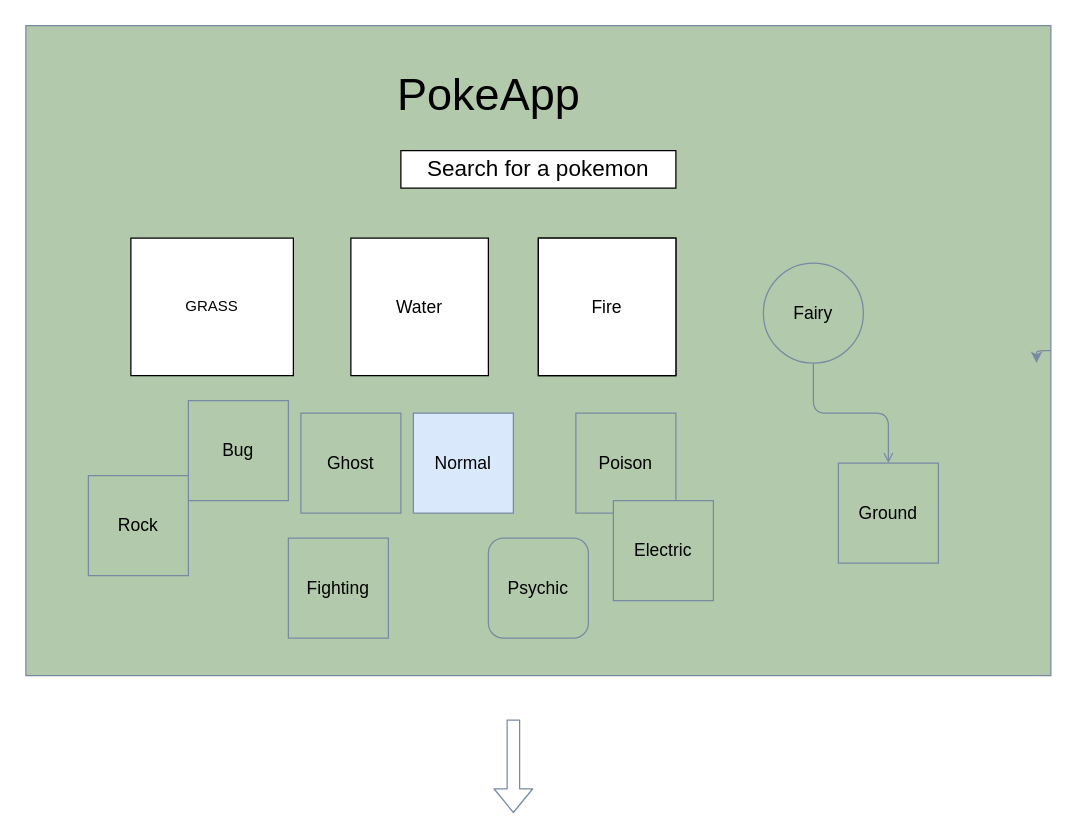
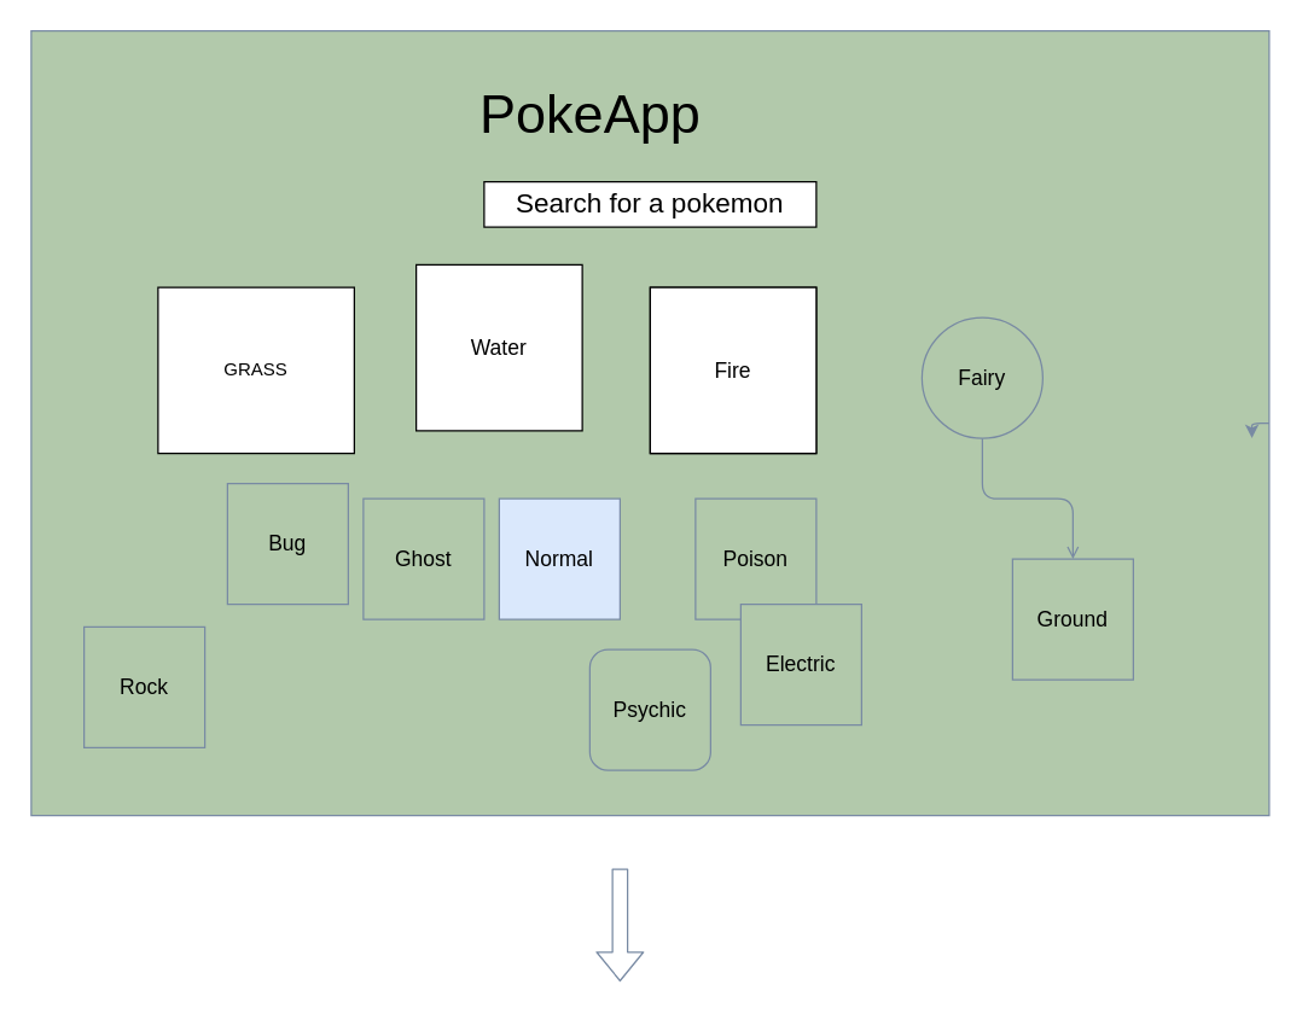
  <mxCell id="0" />
  <mxCell id="1" parent="0" />
  <mxCell id="2" value="&lt;h1&gt;&lt;br&gt;&lt;/h1&gt;" style="whiteSpace=wrap;html=1;fillColor=#B2C9AB;strokeColor=#788AA3;fontFamily=Helvetica;textDirection=ltr;fontSize=14;" vertex="1" parent="1"><mxGeometry x="20" y="20" width="820" height="520" as="geometry" /></mxCell>
  <mxCell id="3" value="" style="shape=flexArrow;endArrow=classic;html=1;curved=1;strokeColor=#788AA3;fontColor=#46495D;" edge="1" parent="1"><mxGeometry width="50" height="50" relative="1" as="geometry"><mxPoint x="410" y="575" as="sourcePoint" /><mxPoint x="410" y="650" as="targetPoint" /></mxGeometry></mxCell>
  <mxCell id="4" style="edgeStyle=orthogonalEdgeStyle;curved=0;rounded=1;sketch=0;orthogonalLoop=1;jettySize=auto;html=1;exitX=1;exitY=0.5;exitDx=0;exitDy=0;entryX=0.986;entryY=0.519;entryDx=0;entryDy=0;entryPerimeter=0;fontColor=#46495D;strokeColor=#788AA3;fillColor=#B2C9AB;" edge="1" parent="1" source="2" target="2"><mxGeometry relative="1" as="geometry" /></mxCell>
  <mxCell id="5" value="&lt;font style=&quot;font-size: 36px&quot;&gt;PokeApp&lt;/font&gt;" style="text;html=1;resizable=0;autosize=1;align=center;verticalAlign=middle;points=[];fillColor=none;strokeColor=none;rounded=0;sketch=0;fontFamily=Helvetica;fontSize=14;fontColor=#000000;" vertex="1" parent="1"><mxGeometry x="310" y="60" width="160" height="30" as="geometry" /></mxCell>
  <mxCell id="6" value="" style="shape=table;startSize=0;container=1;collapsible=0;childLayout=tableLayout;" vertex="1" parent="1"><mxGeometry x="320" y="120" width="220" height="30" as="geometry" /></mxCell>
  <mxCell id="7" value="" style="shape=partialRectangle;collapsible=0;dropTarget=0;pointerEvents=0;fillColor=none;top=0;left=0;bottom=0;right=0;points=[[0,0.5],[1,0.5]];portConstraint=eastwest;" vertex="1" parent="6"><mxGeometry width="220" height="30" as="geometry" /></mxCell>
  <mxCell id="8" value="&lt;font style=&quot;font-size: 18px&quot;&gt;Search for a pokemon&lt;/font&gt;" style="shape=partialRectangle;html=1;whiteSpace=wrap;connectable=0;overflow=hidden;fillColor=none;top=0;left=0;bottom=0;right=0;" vertex="1" parent="7"><mxGeometry width="220" height="30" as="geometry" /></mxCell>
  <mxCell id="9" value="" style="shape=table;startSize=0;container=1;collapsible=0;childLayout=tableLayout;" vertex="1" parent="1"><mxGeometry x="104" y="190" width="130" height="110" as="geometry" /></mxCell>
  <mxCell id="10" value="" style="shape=partialRectangle;collapsible=0;dropTarget=0;pointerEvents=0;fillColor=none;top=0;left=0;bottom=0;right=0;points=[[0,0.5],[1,0.5]];portConstraint=eastwest;" vertex="1" parent="9"><mxGeometry width="130" height="110" as="geometry" /></mxCell>
  <mxCell id="11" value="GRASS" style="shape=partialRectangle;html=1;whiteSpace=wrap;connectable=0;overflow=hidden;fillColor=none;top=0;left=0;bottom=0;right=0;" vertex="1" parent="10"><mxGeometry width="130" height="110" as="geometry" /></mxCell>
- <mxCell id="12" value="Water" style="whiteSpace=wrap;html=1;aspect=fixed;rounded=0;sketch=0;fontFamily=Helvetica;fontSize=14;" vertex="1" parent="1"><mxGeometry x="280" y="190" width="110" height="110" as="geometry" /></mxCell>
+ <mxCell id="12" value="Water" style="whiteSpace=wrap;html=1;aspect=fixed;rounded=0;sketch=0;fontFamily=Helvetica;fontSize=14;" vertex="1" parent="1"><mxGeometry x="275" y="175" width="110" height="110" as="geometry" /></mxCell>
  <mxCell id="13" value="" style="whiteSpace=wrap;html=1;aspect=fixed;rounded=0;sketch=0;fontFamily=Helvetica;fontSize=14;" vertex="1" parent="1"><mxGeometry x="430" y="190" width="110" height="110" as="geometry" /></mxCell>
  <mxCell id="14" value="Fire" style="whiteSpace=wrap;html=1;aspect=fixed;rounded=0;sketch=0;fontFamily=Helvetica;fontSize=14;" vertex="1" parent="1"><mxGeometry x="430" y="190" width="110" height="110" as="geometry" /></mxCell>
  <mxCell id="15" value="Bug" style="whiteSpace=wrap;html=1;aspect=fixed;rounded=0;sketch=0;fontFamily=Helvetica;fontSize=14;fontColor=#000000;strokeColor=#788AA3;fillColor=#B2C9AB;" vertex="1" parent="1"><mxGeometry x="150" y="320" width="80" height="80" as="geometry" /></mxCell>
  <mxCell id="16" value="Normal" style="whiteSpace=wrap;html=1;aspect=fixed;rounded=0;sketch=0;fontFamily=Helvetica;fontSize=14;fontColor=#000000;strokeColor=#788AA3;fillColor=#dae8fc;" vertex="1" parent="1"><mxGeometry x="330" y="330" width="80" height="80" as="geometry" /></mxCell>
  <mxCell id="17" value="Poison" style="whiteSpace=wrap;html=1;aspect=fixed;rounded=0;sketch=0;fontFamily=Helvetica;fontSize=14;fontColor=#000000;strokeColor=#788AA3;fillColor=#B2C9AB;" vertex="1" parent="1"><mxGeometry x="460" y="330" width="80" height="80" as="geometry" /></mxCell>
  <mxCell id="18" value="Electric" style="whiteSpace=wrap;html=1;aspect=fixed;rounded=0;sketch=0;fontFamily=Helvetica;fontSize=14;fontColor=#000000;strokeColor=#788AA3;fillColor=#B2C9AB;" vertex="1" parent="1"><mxGeometry x="490" y="400" width="80" height="80" as="geometry" /></mxCell>
  <mxCell id="19" value="Ground" style="whiteSpace=wrap;html=1;aspect=fixed;rounded=0;sketch=0;fontFamily=Helvetica;fontSize=14;fontColor=#000000;strokeColor=#788AA3;fillColor=#B2C9AB;" vertex="1" parent="1"><mxGeometry x="670" y="370" width="80" height="80" as="geometry" /></mxCell>
  <mxCell id="20" value="" style="edgeStyle=orthogonalEdgeStyle;curved=0;rounded=1;sketch=0;orthogonalLoop=1;jettySize=auto;html=1;fontFamily=Helvetica;fontSize=14;fontColor=#000000;strokeColor=#788AA3;fillColor=#B2C9AB;endArrow=open;" edge="1" parent="1" source="21" target="19"><mxGeometry relative="1" as="geometry" /></mxCell>
  <mxCell id="21" value="Fairy" style="ellipse;whiteSpace=wrap;html=1;aspect=fixed;sketch=0;fontFamily=Helvetica;fontSize=14;fontColor=#000000;strokeColor=#788AA3;fillColor=#B2C9AB;" vertex="1" parent="1"><mxGeometry x="610" y="210" width="80" height="80" as="geometry" /></mxCell>
- <mxCell id="22" value="Fighting" style="whiteSpace=wrap;html=1;aspect=fixed;rounded=0;sketch=0;fontFamily=Helvetica;fontSize=14;fontColor=#000000;strokeColor=#788AA3;fillColor=#B2C9AB;" vertex="1" parent="1"><mxGeometry x="230" y="430" width="80" height="80" as="geometry" /></mxCell>
  <mxCell id="23" value="Psychic" style="whiteSpace=wrap;html=1;aspect=fixed;sketch=0;fontFamily=Helvetica;fontSize=14;fontColor=#000000;strokeColor=#788AA3;fillColor=#B2C9AB;rounded=1;" vertex="1" parent="1"><mxGeometry x="390" y="430" width="80" height="80" as="geometry" /></mxCell>
- <mxCell id="24" value="Rock" style="whiteSpace=wrap;html=1;aspect=fixed;rounded=0;sketch=0;fontFamily=Helvetica;fontSize=14;fontColor=#000000;strokeColor=#788AA3;fillColor=#B2C9AB;" vertex="1" parent="1"><mxGeometry x="70" y="380" width="80" height="80" as="geometry" /></mxCell>
+ <mxCell id="24" value="Rock" style="whiteSpace=wrap;html=1;aspect=fixed;rounded=0;sketch=0;fontFamily=Helvetica;fontSize=14;fontColor=#000000;strokeColor=#788AA3;fillColor=#B2C9AB;" vertex="1" parent="1"><mxGeometry x="55" y="415" width="80" height="80" as="geometry" /></mxCell>
  <mxCell id="25" value="Ghost" style="whiteSpace=wrap;html=1;aspect=fixed;rounded=0;sketch=0;fontFamily=Helvetica;fontSize=14;fontColor=#000000;strokeColor=#788AA3;fillColor=#B2C9AB;" vertex="1" parent="1"><mxGeometry x="240" y="330" width="80" height="80" as="geometry" /></mxCell>
